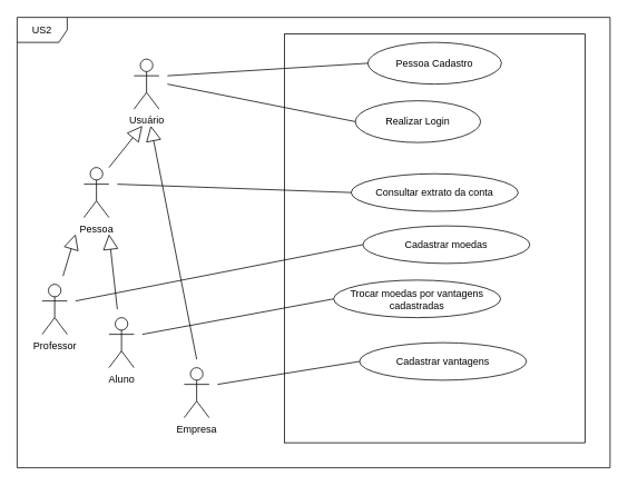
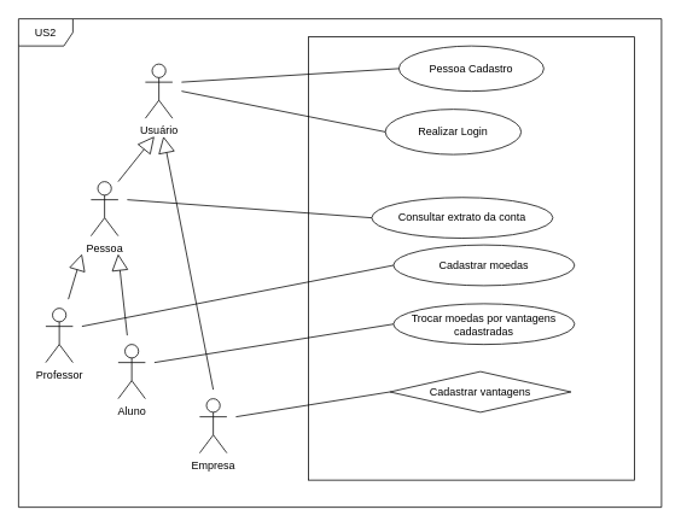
  <mxCell id="0" />
  <mxCell id="1" parent="0" />
  <mxCell id="2" value="Usuário&lt;br&gt;" style="shape=umlActor;verticalLabelPosition=bottom;verticalAlign=top;html=1;outlineConnect=0;" vertex="1" parent="1"><mxGeometry x="160" y="70" width="30" height="60" as="geometry" /></mxCell>
  <mxCell id="3" value="Empresa" style="shape=umlActor;verticalLabelPosition=bottom;verticalAlign=top;html=1;outlineConnect=0;" vertex="1" parent="1"><mxGeometry x="220" y="440" width="30" height="60" as="geometry" /></mxCell>
  <mxCell id="4" value="Aluno" style="shape=umlActor;verticalLabelPosition=bottom;verticalAlign=top;html=1;outlineConnect=0;" vertex="1" parent="1"><mxGeometry x="130" y="380" width="30" height="60" as="geometry" /></mxCell>
  <mxCell id="5" value="Professor" style="shape=umlActor;verticalLabelPosition=bottom;verticalAlign=top;html=1;outlineConnect=0;" vertex="1" parent="1"><mxGeometry x="50" y="340" width="30" height="60" as="geometry" /></mxCell>
  <mxCell id="6" value="Pessoa" style="shape=umlActor;verticalLabelPosition=bottom;verticalAlign=top;html=1;outlineConnect=0;" vertex="1" parent="1"><mxGeometry x="100" y="200" width="30" height="60" as="geometry" /></mxCell>
  <mxCell id="7" value="" style="endArrow=block;endSize=16;endFill=0;html=1;rounded=0;" edge="1" parent="1"><mxGeometry x="0.002" width="160" relative="1" as="geometry"><mxPoint x="75" y="330" as="sourcePoint" /><mxPoint x="90" y="280" as="targetPoint" /><mxPoint as="offset" /></mxGeometry></mxCell>
  <mxCell id="8" value="" style="endArrow=block;endSize=16;endFill=0;html=1;rounded=0;" edge="1" parent="1"><mxGeometry width="160" relative="1" as="geometry"><mxPoint x="130" y="200" as="sourcePoint" /><mxPoint x="170" y="150" as="targetPoint" /></mxGeometry></mxCell>
  <mxCell id="9" value="" style="endArrow=block;endSize=16;endFill=0;html=1;rounded=0;" edge="1" parent="1"><mxGeometry width="160" relative="1" as="geometry"><mxPoint x="235" y="430" as="sourcePoint" /><mxPoint x="180" y="150" as="targetPoint" /></mxGeometry></mxCell>
  <mxCell id="10" value="" style="endArrow=block;endSize=16;endFill=0;html=1;rounded=0;" edge="1" parent="1"><mxGeometry width="160" relative="1" as="geometry"><mxPoint x="140" y="370" as="sourcePoint" /><mxPoint x="130" y="280" as="targetPoint" /></mxGeometry></mxCell>
  <mxCell id="11" value="US2" style="shape=umlFrame;whiteSpace=wrap;html=1;pointerEvents=0;" vertex="1" parent="1"><mxGeometry y="20" width="710" height="540" as="geometry" x="20" /></mxCell>
  <mxCell id="12" value="" style="rounded=0;whiteSpace=wrap;html=1;" vertex="1" parent="1"><mxGeometry x="340" y="40" width="360" height="490" as="geometry" /></mxCell>
  <mxCell id="13" value="Pessoa Cadastro" style="ellipse;whiteSpace=wrap;html=1;" vertex="1" parent="1"><mxGeometry x="440" y="50" width="160" height="50" as="geometry" /></mxCell>
  <mxCell id="14" value="Realizar Login" style="ellipse;whiteSpace=wrap;html=1;" vertex="1" parent="1"><mxGeometry x="425" y="120" width="150" height="50" as="geometry" /></mxCell>
- <mxCell id="15" value="Consultar extrato da conta" style="ellipse;whiteSpace=wrap;html=1;" vertex="1" parent="1"><mxGeometry x="420" y="207.5" width="200" height="45" as="geometry" /></mxCell>
+ <mxCell id="15" value="Consultar extrato da conta" style="ellipse;whiteSpace=wrap;html=1;" vertex="1" parent="1"><mxGeometry x="410" y="217.5" width="200" height="45" as="geometry" /></mxCell>
  <mxCell id="16" value="Cadastrar moedas" style="ellipse;whiteSpace=wrap;html=1;" vertex="1" parent="1"><mxGeometry x="434" y="270" width="200" height="45" as="geometry" /></mxCell>
- <mxCell id="17" value="Trocar moedas por vantagens cadastradas" style="ellipse;whiteSpace=wrap;html=1;" vertex="1" parent="1"><mxGeometry x="399" y="335" width="200" height="45" as="geometry" /></mxCell>
+ <mxCell id="17" value="Trocar moedas por vantagens cadastradas" style="ellipse;whiteSpace=wrap;html=1;" vertex="1" parent="1"><mxGeometry x="434" y="335" width="200" height="45" as="geometry" /></mxCell>
  <mxCell id="18" value="" style="endArrow=none;html=1;rounded=0;entryX=0;entryY=0.5;entryDx=0;entryDy=0;" edge="1" parent="1" target="13"><mxGeometry width="50" height="50" relative="1" as="geometry"><mxPoint x="200" y="90" as="sourcePoint" /><mxPoint x="460" y="340" as="targetPoint" /></mxGeometry></mxCell>
  <mxCell id="19" value="" style="endArrow=none;html=1;rounded=0;entryX=0;entryY=0.5;entryDx=0;entryDy=0;" edge="1" parent="1" target="14"><mxGeometry width="50" height="50" relative="1" as="geometry"><mxPoint x="200" y="100" as="sourcePoint" /><mxPoint x="450" y="85" as="targetPoint" /></mxGeometry></mxCell>
  <mxCell id="20" value="" style="endArrow=none;html=1;rounded=0;entryX=0;entryY=0.5;entryDx=0;entryDy=0;" edge="1" parent="1" target="15"><mxGeometry width="50" height="50" relative="1" as="geometry"><mxPoint x="140" y="220" as="sourcePoint" /><mxPoint x="455" y="155" as="targetPoint" /></mxGeometry></mxCell>
  <mxCell id="21" value="" style="endArrow=none;html=1;rounded=0;entryX=0;entryY=0.5;entryDx=0;entryDy=0;" edge="1" parent="1" target="16"><mxGeometry width="50" height="50" relative="1" as="geometry"><mxPoint x="90" y="360" as="sourcePoint" /><mxPoint x="475" y="175" as="targetPoint" /></mxGeometry></mxCell>
  <mxCell id="22" value="" style="endArrow=none;html=1;rounded=0;entryX=0;entryY=0.5;entryDx=0;entryDy=0;" edge="1" parent="1" target="17"><mxGeometry width="50" height="50" relative="1" as="geometry"><mxPoint x="170" y="400" as="sourcePoint" /><mxPoint x="485" y="185" as="targetPoint" /></mxGeometry></mxCell>
- <mxCell id="23" value="Cadastrar vantagens" style="ellipse;whiteSpace=wrap;html=1;" vertex="1" parent="1"><mxGeometry x="430" y="410" width="200" height="45" as="geometry" /></mxCell>
+ <mxCell id="23" value="Cadastrar vantagens" style="rhombus;whiteSpace=wrap;html=1;" vertex="1" parent="1"><mxGeometry x="430" y="410" width="200" height="45" as="geometry" /></mxCell>
  <mxCell id="24" value="" style="endArrow=none;html=1;rounded=0;entryX=0;entryY=0.5;entryDx=0;entryDy=0;" edge="1" parent="1" target="23"><mxGeometry width="50" height="50" relative="1" as="geometry"><mxPoint x="260" y="460" as="sourcePoint" /><mxPoint x="460" y="350" as="targetPoint" /></mxGeometry></mxCell>
